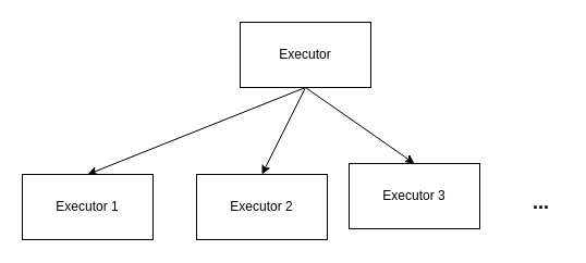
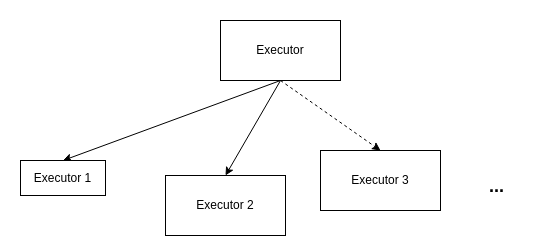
  <mxCell id="0" />
  <mxCell id="1" parent="0" />
  <mxCell id="2" value="" style="rounded=0;orthogonalLoop=1;jettySize=auto;html=1;entryX=0.5;entryY=0;entryDx=0;entryDy=0;exitX=0.5;exitY=1;exitDx=0;exitDy=0;" edge="1" parent="1" source="3" target="4"><mxGeometry relative="1" as="geometry" /></mxCell>
  <mxCell id="3" value="Executor" style="rounded=0;whiteSpace=wrap;html=1;" vertex="1" parent="1"><mxGeometry x="220" y="20" width="120" height="60" as="geometry" /></mxCell>
- <mxCell id="4" value="Executor 1" style="rounded=0;whiteSpace=wrap;html=1;" vertex="1" parent="1"><mxGeometry x="20" y="160" width="120" height="60" as="geometry" /></mxCell>
- <mxCell id="5" value="Executor 2" style="rounded=0;whiteSpace=wrap;html=1;" vertex="1" parent="1"><mxGeometry x="180" y="160" width="120" height="60" as="geometry" /></mxCell>
+ <mxCell id="4" value="Executor 1" style="rounded=0;whiteSpace=wrap;html=1;" vertex="1" parent="1"><mxGeometry x="20" y="160" width="85" height="35" as="geometry" /></mxCell>
+ <mxCell id="5" value="Executor 2" style="rounded=0;whiteSpace=wrap;html=1;" vertex="1" parent="1"><mxGeometry x="165" y="175" width="120" height="60" as="geometry" /></mxCell>
  <mxCell id="6" value="" style="rounded=0;orthogonalLoop=1;jettySize=auto;html=1;entryX=0.5;entryY=0;entryDx=0;entryDy=0;exitX=0.5;exitY=1;exitDx=0;exitDy=0;" edge="1" parent="1" source="3" target="5"><mxGeometry relative="1" as="geometry"><mxPoint x="170" y="90" as="sourcePoint" /><mxPoint x="90" y="170" as="targetPoint" /></mxGeometry></mxCell>
  <mxCell id="7" value="Executor 3" style="rounded=0;whiteSpace=wrap;html=1;" vertex="1" parent="1"><mxGeometry x="320" y="150" width="120" height="60" as="geometry" /></mxCell>
- <mxCell id="8" value="" style="rounded=0;orthogonalLoop=1;jettySize=auto;html=1;entryX=0.5;entryY=0;entryDx=0;entryDy=0;exitX=0.5;exitY=1;exitDx=0;exitDy=0;" edge="1" parent="1" source="3" target="7"><mxGeometry relative="1" as="geometry"><mxPoint x="170" y="90" as="sourcePoint" /><mxPoint x="250" y="170" as="targetPoint" /></mxGeometry></mxCell>
+ <mxCell id="8" value="" style="rounded=0;orthogonalLoop=1;jettySize=auto;html=1;entryX=0.5;entryY=0;entryDx=0;entryDy=0;exitX=0.5;exitY=1;exitDx=0;exitDy=0;dashed=1;" edge="1" parent="1" source="3" target="7"><mxGeometry relative="1" as="geometry"><mxPoint x="170" y="90" as="sourcePoint" /><mxPoint x="250" y="170" as="targetPoint" /></mxGeometry></mxCell>
  <mxCell id="9" value="&lt;span style=&quot;font-size: 18px;&quot;&gt;...&lt;/span&gt;" style="text;html=1;align=center;verticalAlign=middle;resizable=0;points=[];autosize=1;strokeColor=none;fillColor=none;fontStyle=1;fontSize=18;" vertex="1" parent="1"><mxGeometry x="476" y="166" width="40" height="40" as="geometry" /></mxCell>
